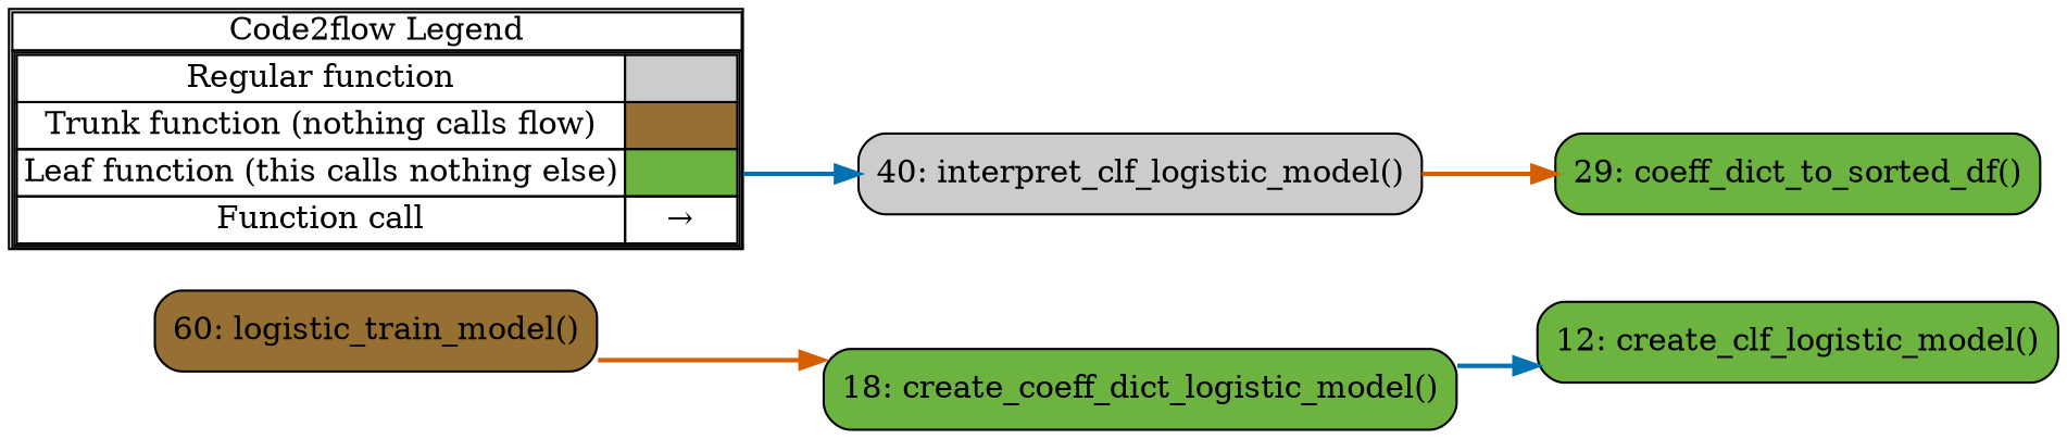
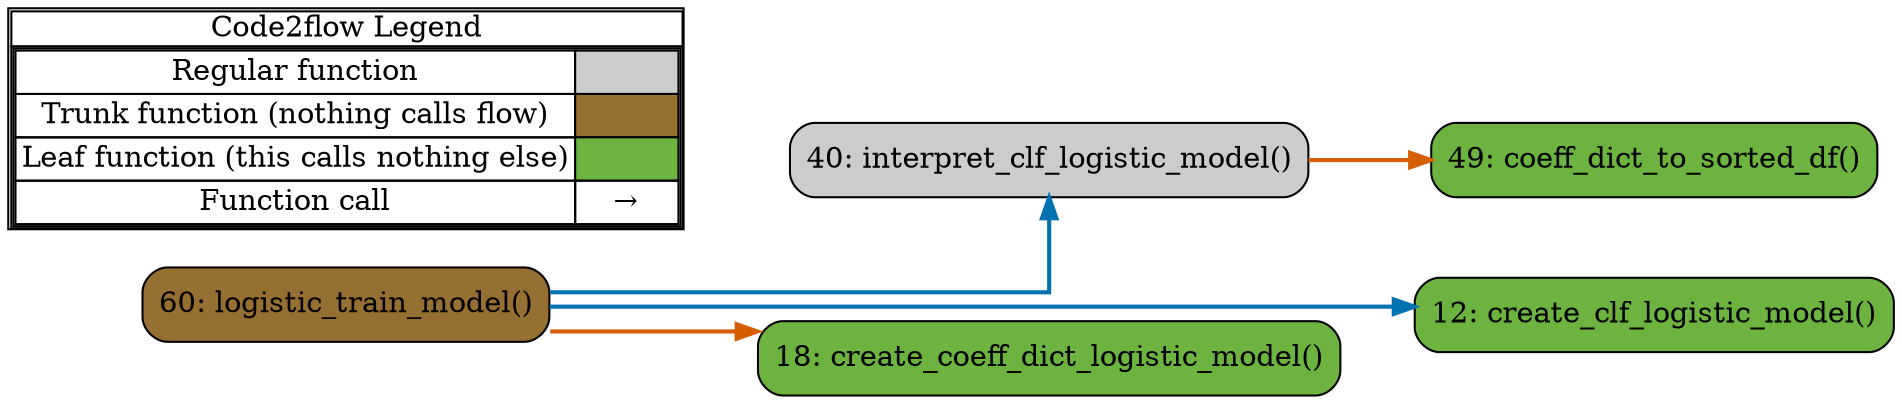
  digraph {
    concentrate=true
    rankdir=LR
    splines=ortho
    node [shape=rect fillcolor="#6db33f" style="rounded,filled"]
    edge [color="#D55E00" penwidth=2]
    n1 [label=<         <table cellspacing="0" cellpadding="0" border="1"><tr><td>Code2flow Legend</td></tr><tr><td>         <table cellspacing="0">         <tr><td>Regular function</td><td width="50px" bgcolor='#cccccc'></td></tr>         <tr><td>Trunk function (nothing calls flow)</td><td bgcolor='#966F33'></td></tr>         <tr><td>Leaf function (this calls nothing else)</td><td bgcolor='#6db33f'></td></tr>         <tr><td>Function call</td><td><font color='black'>&#8594;</font></td></tr>         </table></td></tr></table>         > margin=0 shape=none fillcolor="" style=""]
-   n2 [label="29: coeff_dict_to_sorted_df()"]
+   n2 [label="49: coeff_dict_to_sorted_df()"]
    n3 [label="12: create_clf_logistic_model()"]
    n4 [label="18: create_coeff_dict_logistic_model()"]
    n5 [fillcolor="#cccccc" label="40: interpret_clf_logistic_model()"]
    n6 [fillcolor="#966F33" label="60: logistic_train_model()"]
    subgraph sub_1 {
      label=legend
      rank=min
      n1
    }
    subgraph sub_2 {
      label="File: logistic_train_model"
      style=dotted
      n2
      n3
      n4
      n5
      n6
    }
    n5 -> n2
-   n4 -> n3 [color="#0072B2"]
+   n6 -> n3 [color="#0072B2"]
    n6 -> n4
-   n1 -> n5 [color="#0072B2"]
+   n6 -> n5 [color="#0072B2"]
  }
